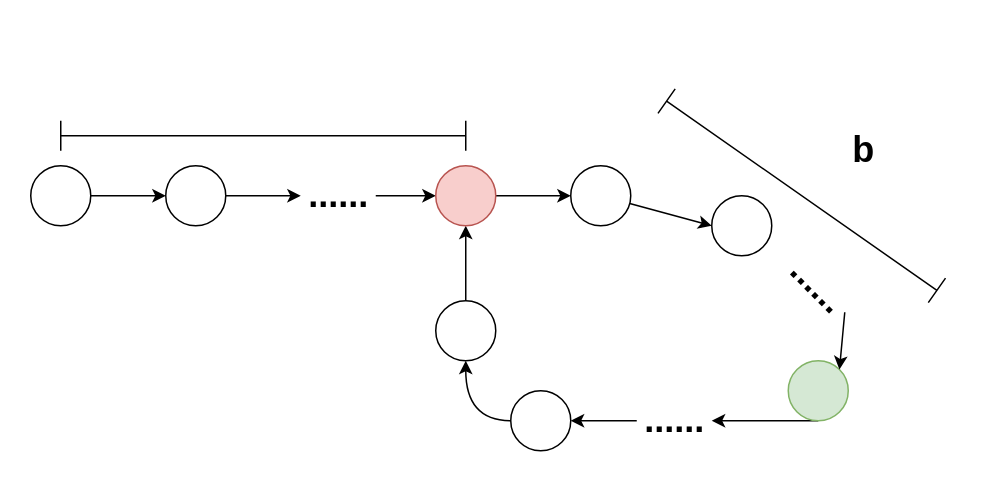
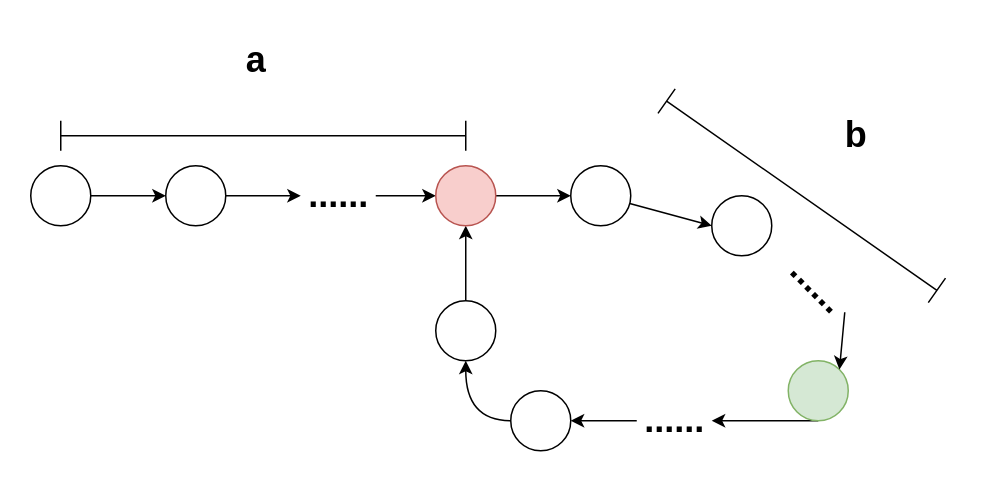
  <mxCell id="0" />
  <mxCell id="1" parent="0" />
  <mxCell id="2" style="edgeStyle=orthogonalEdgeStyle;rounded=0;orthogonalLoop=1;jettySize=auto;html=1;entryX=0;entryY=0.5;entryDx=0;entryDy=0;" edge="1" parent="1" source="3" target="5"><mxGeometry relative="1" as="geometry" /></mxCell>
  <mxCell id="3" value="" style="ellipse;whiteSpace=wrap;html=1;aspect=fixed;" vertex="1" parent="1"><mxGeometry x="20" y="110" width="40" height="40" as="geometry" /></mxCell>
  <mxCell id="4" style="edgeStyle=orthogonalEdgeStyle;rounded=0;orthogonalLoop=1;jettySize=auto;html=1;" edge="1" parent="1" source="5"><mxGeometry relative="1" as="geometry"><mxPoint x="200" y="130" as="targetPoint" /></mxGeometry></mxCell>
  <mxCell id="5" value="" style="ellipse;whiteSpace=wrap;html=1;aspect=fixed;" vertex="1" parent="1"><mxGeometry x="110" y="110" width="40" height="40" as="geometry" /></mxCell>
  <mxCell id="6" style="rounded=0;orthogonalLoop=1;jettySize=auto;html=1;entryX=0;entryY=0.5;entryDx=0;entryDy=0;" edge="1" parent="1" source="7" target="8"><mxGeometry relative="1" as="geometry" /></mxCell>
  <mxCell id="7" value="" style="ellipse;whiteSpace=wrap;html=1;aspect=fixed;" vertex="1" parent="1"><mxGeometry x="380" y="110" width="40" height="40" as="geometry" /></mxCell>
  <mxCell id="8" value="" style="ellipse;whiteSpace=wrap;html=1;aspect=fixed;" vertex="1" parent="1"><mxGeometry x="474" y="130" width="40" height="40" as="geometry" /></mxCell>
  <mxCell id="9" style="edgeStyle=orthogonalEdgeStyle;curved=1;rounded=0;orthogonalLoop=1;jettySize=auto;html=1;entryX=1;entryY=0.5;entryDx=0;entryDy=0;" edge="1" parent="1" source="10" target="20"><mxGeometry relative="1" as="geometry"><Array as="points"><mxPoint x="520" y="280" /><mxPoint x="520" y="280" /></Array></mxGeometry></mxCell>
  <mxCell id="10" value="" style="ellipse;whiteSpace=wrap;html=1;aspect=fixed;fillColor=#d5e8d4;strokeColor=#82b366;" vertex="1" parent="1"><mxGeometry x="525" y="240" width="40" height="40" as="geometry" /></mxCell>
  <mxCell id="11" style="edgeStyle=orthogonalEdgeStyle;curved=1;rounded=0;orthogonalLoop=1;jettySize=auto;html=1;" edge="1" parent="1" source="12" target="14"><mxGeometry relative="1" as="geometry" /></mxCell>
  <mxCell id="12" value="" style="ellipse;whiteSpace=wrap;html=1;aspect=fixed;" vertex="1" parent="1"><mxGeometry x="340" y="260" width="40" height="40" as="geometry" /></mxCell>
  <mxCell id="13" style="edgeStyle=orthogonalEdgeStyle;curved=1;rounded=0;orthogonalLoop=1;jettySize=auto;html=1;entryX=0.5;entryY=1;entryDx=0;entryDy=0;" edge="1" parent="1" source="14" target="18"><mxGeometry relative="1" as="geometry" /></mxCell>
  <mxCell id="14" value="" style="ellipse;whiteSpace=wrap;html=1;aspect=fixed;" vertex="1" parent="1"><mxGeometry x="290" y="200" width="40" height="40" as="geometry" /></mxCell>
  <mxCell id="15" style="edgeStyle=orthogonalEdgeStyle;rounded=0;orthogonalLoop=1;jettySize=auto;html=1;" edge="1" parent="1" source="16" target="18"><mxGeometry relative="1" as="geometry" /></mxCell>
  <mxCell id="16" value="......" style="text;strokeColor=none;fillColor=none;html=1;fontSize=24;fontStyle=1;verticalAlign=middle;align=center;" vertex="1" parent="1"><mxGeometry x="200" y="110" width="50" height="40" as="geometry" /></mxCell>
  <mxCell id="17" style="edgeStyle=orthogonalEdgeStyle;rounded=0;orthogonalLoop=1;jettySize=auto;html=1;" edge="1" parent="1" source="18" target="7"><mxGeometry relative="1" as="geometry" /></mxCell>
  <mxCell id="18" value="" style="ellipse;whiteSpace=wrap;html=1;aspect=fixed;fillColor=#f8cecc;strokeColor=#b85450;" vertex="1" parent="1"><mxGeometry x="290" y="110" width="40" height="40" as="geometry" /></mxCell>
  <mxCell id="19" style="edgeStyle=orthogonalEdgeStyle;curved=1;rounded=0;orthogonalLoop=1;jettySize=auto;html=1;" edge="1" parent="1" source="20" target="12"><mxGeometry relative="1" as="geometry" /></mxCell>
  <mxCell id="20" value="......" style="text;strokeColor=none;fillColor=none;html=1;fontSize=24;fontStyle=1;verticalAlign=middle;align=center;" vertex="1" parent="1"><mxGeometry x="424" y="260" width="50" height="40" as="geometry" /></mxCell>
  <mxCell id="21" value="......" style="text;strokeColor=none;fillColor=none;html=1;fontSize=24;fontStyle=1;verticalAlign=middle;align=center;rotation=45;" vertex="1" parent="1"><mxGeometry x="520" y="170" width="50" height="40" as="geometry" /></mxCell>
  <mxCell id="22" value="" style="endArrow=classic;html=1;rounded=0;curved=1;exitX=1;exitY=0.5;exitDx=0;exitDy=0;entryX=1;entryY=0;entryDx=0;entryDy=0;" edge="1" parent="1" source="21" target="10"><mxGeometry width="50" height="50" relative="1" as="geometry"><mxPoint x="370" y="240" as="sourcePoint" /><mxPoint x="420" y="190" as="targetPoint" /></mxGeometry></mxCell>
+ <mxCell id="23" value="a" style="text;strokeColor=none;fillColor=none;html=1;fontSize=24;fontStyle=1;verticalAlign=middle;align=center;" vertex="1" parent="1"><mxGeometry x="120" y="20" width="100" height="40" as="geometry" /></mxCell>
  <mxCell id="24" value="" style="shape=crossbar;whiteSpace=wrap;html=1;rounded=1;" vertex="1" parent="1"><mxGeometry x="40" y="80" width="270" height="20" as="geometry" /></mxCell>
  <mxCell id="25" value="" style="shape=crossbar;whiteSpace=wrap;html=1;rounded=1;rotation=35;" vertex="1" parent="1"><mxGeometry x="424" y="120" width="220" height="20" as="geometry" /></mxCell>
- <mxCell id="26" value="b" style="text;strokeColor=none;fillColor=none;html=1;fontSize=24;fontStyle=1;verticalAlign=middle;align=center;" vertex="1" parent="1"><mxGeometry x="525" y="80" width="100" height="40" as="geometry" /></mxCell>
+ <mxCell id="26" value="b" style="text;strokeColor=none;fillColor=none;html=1;fontSize=24;fontStyle=1;verticalAlign=middle;align=center;" vertex="1" parent="1"><mxGeometry x="520" y="70" width="100" height="40" as="geometry" /></mxCell>
